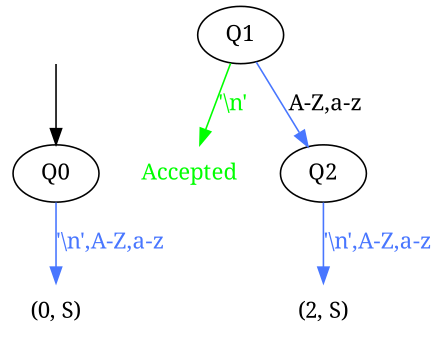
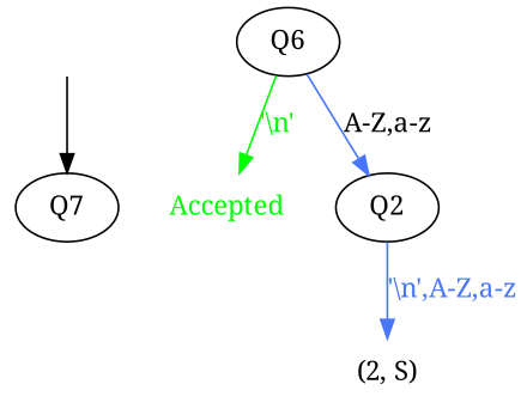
  digraph {
    fontname="Noto Serif"
    node [fontname="Noto Serif"]
    edge [color=royalblue1 fontname="Noto Serif" fontcolor=royalblue1]
    start [style=invis]
-   Q0
-   "(0, S)" [shape=none]
+   Q0 [label=Q7]
    Accepted [fontcolor=green shape=none]
-   Q1
+   Q1 [label=Q6]
    Q2
    "(2, S)" [shape=none]
    start -> Q0 [color=black fontcolor=""]
-   Q0 -> "(0, S)" [label="'\\n',A-Z,a-z"]
    Q1 -> Accepted [color=green fontcolor=green label="'\\n'"]
    Q1 -> Q2 [fontcolor=black label="A-Z,a-z"]
    Q2 -> "(2, S)" [label="'\\n',A-Z,a-z"]
  }
